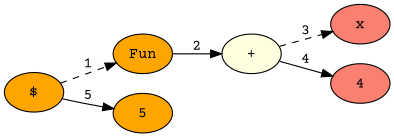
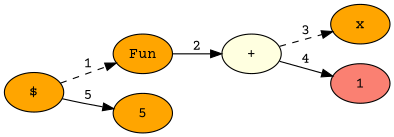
  strict digraph {
    fontname="Courier Prime"
    rankdir=LR
    node [fillcolor=orange fontname="Courier Prime" style=filled]
    edge [fontname="Courier Prime" style=solid]
    n1 [label="$"]
    n2 [label=Fun]
    n3 [label=5]
    n4 [fillcolor=lightyellow label="+"]
-   n5 [fillcolor=salmon label=x]
-   n6 [fillcolor=salmon label=4]
+   n5 [label=x]
+   n6 [fillcolor=salmon label=1]
    n1 -> n2 [label=1 style=dashed]
    n1 -> n3 [label=5]
    n2 -> n4 [label=2]
    n4 -> n5 [label=3 style=dashed]
    n4 -> n6 [label=4]
  }
